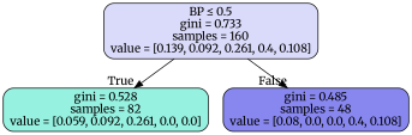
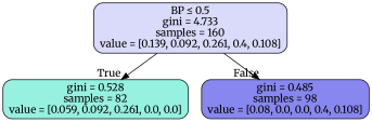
  digraph {
    fontname=Merriweather
    node [color=black fontname=Merriweather shape=box style="filled, rounded"]
    edge [fontname=Merriweather labeldistance=2.5]
-   n1 [fillcolor="#dadafa" label=<BP &le; 0.5<br/>gini = 0.733<br/>samples = 160<br/>value = [0.139, 0.092, 0.261, 0.4, 0.108]>]
+   n1 [fillcolor="#dadafa" label=<BP &le; 0.5<br/>gini = 4.733<br/>samples = 160<br/>value = [0.139, 0.092, 0.261, 0.4, 0.108]>]
    n2 [fillcolor="#96f1e0" label=<gini = 0.528<br/>samples = 82<br/>value = [0.059, 0.092, 0.261, 0.0, 0.0]>]
-   n3 [fillcolor="#8887ef" label=<gini = 0.485<br/>samples = 48<br/>value = [0.08, 0.0, 0.0, 0.4, 0.108]>]
+   n3 [fillcolor="#8887ef" label=<gini = 0.485<br/>samples = 98<br/>value = [0.08, 0.0, 0.0, 0.4, 0.108]>]
    n1 -> n2 [headlabel=True labelangle=45]
    n1 -> n3 [headlabel=False labelangle=-45]
  }
